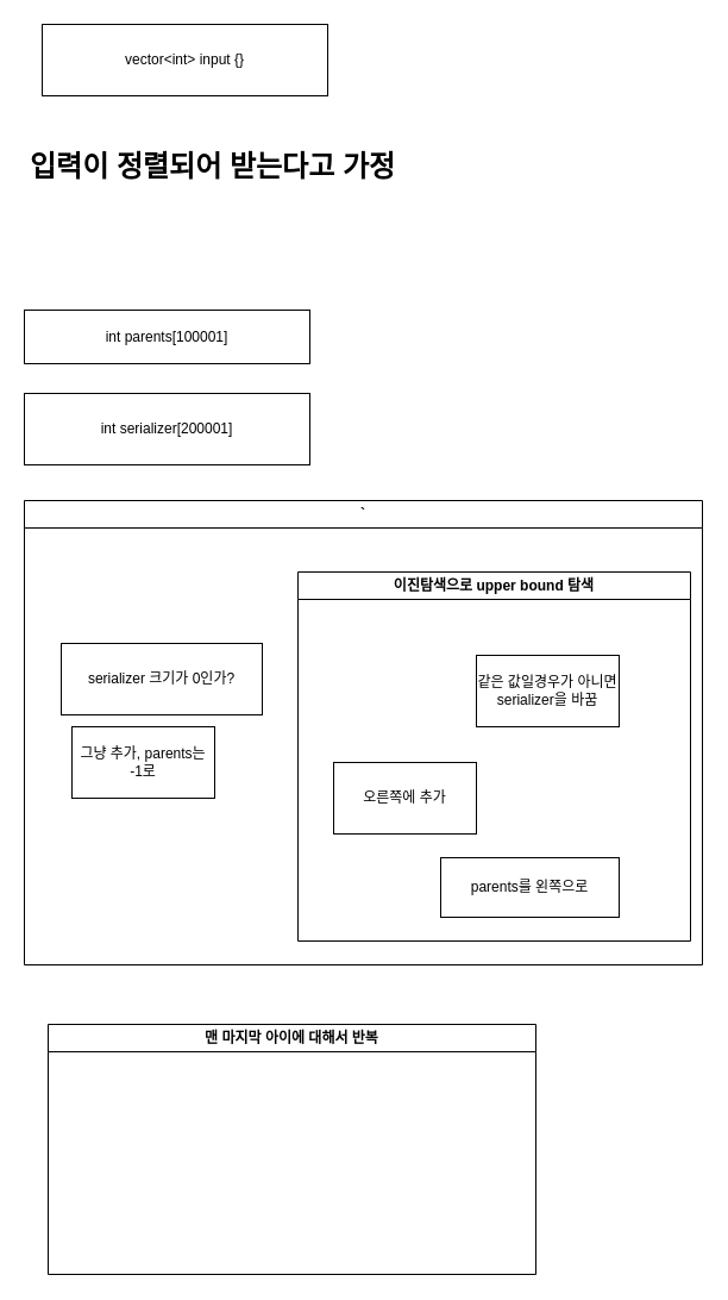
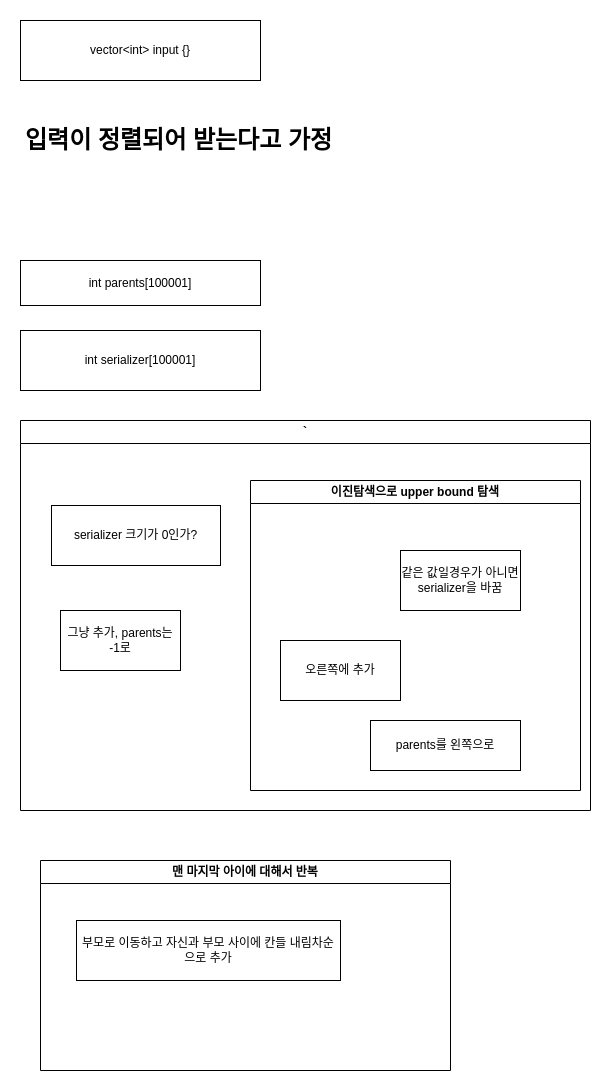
  <mxCell id="0" />
  <mxCell id="1" parent="0" />
  <mxCell id="2" value="`" style="whiteSpace=wrap;html=1;shape=swimlane;fontStyle=1;startSize=23;" vertex="1" parent="1"><mxGeometry x="20" y="420" width="570" height="390" as="geometry" /></mxCell>
- <mxCell id="3" value="serializer 크기가 0인가?" style="rounded=0;whiteSpace=wrap;html=1;" vertex="1" parent="2"><mxGeometry x="31" y="120" width="169" height="60" as="geometry" /></mxCell>
+ <mxCell id="3" value="serializer 크기가 0인가?" style="rounded=0;whiteSpace=wrap;html=1;" vertex="1" parent="2"><mxGeometry x="31" y="85" width="169" height="60" as="geometry" /></mxCell>
  <mxCell id="4" value="그냥 추가, parents는 -1로" style="whiteSpace=wrap;html=1;" vertex="1" parent="2"><mxGeometry x="40" y="190" width="120" height="60" as="geometry" /></mxCell>
  <mxCell id="5" value="이진탐색으로 upper bound 탐색" style="swimlane;whiteSpace=wrap;html=1;" vertex="1" parent="2"><mxGeometry x="230" y="60" width="330" height="310" as="geometry" /></mxCell>
  <mxCell id="6" value="오른쪽에 추가" style="rounded=0;whiteSpace=wrap;html=1;" vertex="1" parent="5"><mxGeometry x="30" y="160" width="120" height="60" as="geometry" /></mxCell>
  <mxCell id="7" value="같은 값일경우가 아니면 serializer을 바꿈" style="rounded=0;whiteSpace=wrap;html=1;" vertex="1" parent="5"><mxGeometry x="150" y="70" width="120" height="60" as="geometry" /></mxCell>
  <mxCell id="8" value="parents를 왼쪽으로" style="rounded=0;whiteSpace=wrap;html=1;" vertex="1" parent="5"><mxGeometry x="120" y="240" width="150" height="50" as="geometry" /></mxCell>
  <mxCell id="9" value="int parents[100001]" style="rounded=0;whiteSpace=wrap;html=1;" vertex="1" parent="1"><mxGeometry x="20" y="260" width="240" height="45" as="geometry" /></mxCell>
- <mxCell id="10" value="int serializer[200001]" style="rounded=0;whiteSpace=wrap;html=1;" vertex="1" parent="1"><mxGeometry x="20" y="330" width="240" height="60" as="geometry" /></mxCell>
+ <mxCell id="10" value="int serializer[100001]" style="rounded=0;whiteSpace=wrap;html=1;" vertex="1" parent="1"><mxGeometry x="20" y="330" width="240" height="60" as="geometry" /></mxCell>
  <mxCell id="11" value="&lt;h1&gt;입력이 정렬되어 받는다고 가정&lt;/h1&gt;&lt;div&gt;&lt;br&gt;&lt;/div&gt;&lt;div&gt;&lt;br&gt;&lt;/div&gt;" style="text;html=1;spacing=5;spacingTop=-20;whiteSpace=wrap;overflow=hidden;rounded=0;" vertex="1" parent="1"><mxGeometry x="20" y="120" width="350" height="120" as="geometry" /></mxCell>
- <mxCell id="12" value="vector&amp;lt;int&amp;gt; input {}" style="rounded=0;whiteSpace=wrap;html=1;" vertex="1" parent="1"><mxGeometry x="35" y="20" width="240" height="60" as="geometry" /></mxCell>
+ <mxCell id="12" value="vector&amp;lt;int&amp;gt; input {}" style="rounded=0;whiteSpace=wrap;html=1;" vertex="1" parent="1"><mxGeometry x="20" y="20" width="240" height="60" as="geometry" /></mxCell>
  <mxCell id="13" value="맨 마지막 아이에 대해서 반복" style="swimlane;whiteSpace=wrap;html=1;" vertex="1" parent="1"><mxGeometry x="40" y="860" width="410" height="210" as="geometry" /></mxCell>
+ <mxCell id="14" value="부모로 이동하고 자신과 부모 사이에 칸들 내림차순으로 추가" style="rounded=0;whiteSpace=wrap;html=1;" vertex="1" parent="13"><mxGeometry x="36" y="60" width="264" height="60" as="geometry" /></mxCell>
